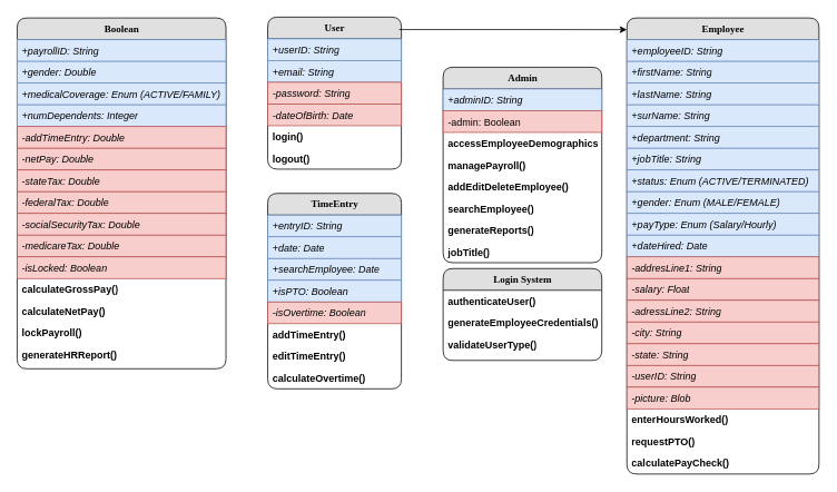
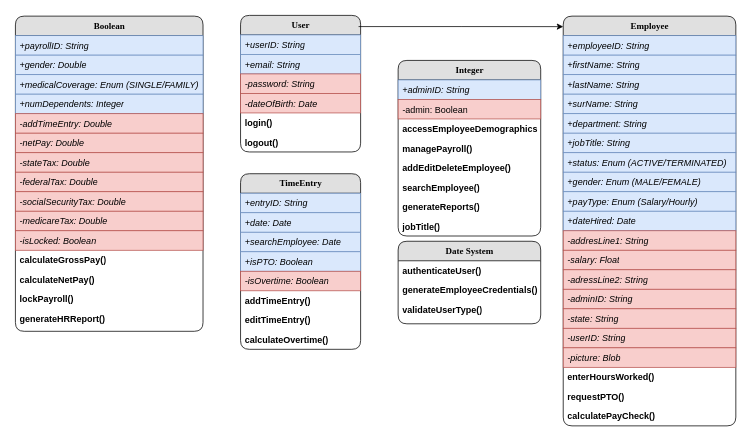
  <mxCell id="0" />
  <mxCell id="1" parent="0" />
  <mxCell id="2" value="User" style="swimlane;html=1;fontStyle=1;childLayout=stackLayout;horizontal=1;startSize=26;fillColor=#e0e0e0;horizontalStack=0;resizeParent=1;resizeLast=0;collapsible=1;marginBottom=0;swimlaneFillColor=#ffffff;align=center;rounded=1;shadow=0;comic=0;labelBackgroundColor=none;strokeWidth=1;fontFamily=Verdana;fontSize=12;fontColor=#000000;" parent="1" vertex="1"><mxGeometry x="320" y="20" width="160" height="182" as="geometry" /></mxCell>
  <mxCell id="3" value="+userID: String" style="text;html=1;strokeColor=#6c8ebf;fillColor=#dae8fc;spacingLeft=4;spacingRight=4;whiteSpace=wrap;overflow=hidden;rotatable=0;points=[[0,0.5],[1,0.5]];portConstraint=eastwest;fontStyle=2;fontColor=#000000;" parent="2" vertex="1"><mxGeometry y="26" width="160" height="26" as="geometry" /></mxCell>
  <mxCell id="4" value="+email: String" style="text;html=1;strokeColor=#6c8ebf;fillColor=#dae8fc;spacingLeft=4;spacingRight=4;whiteSpace=wrap;overflow=hidden;rotatable=0;points=[[0,0.5],[1,0.5]];portConstraint=eastwest;fontStyle=2;fontColor=#000000;" parent="2" vertex="1"><mxGeometry y="52" width="160" height="26" as="geometry" /></mxCell>
  <mxCell id="5" value="-password: String" style="text;html=1;strokeColor=#b85450;fillColor=#f8cecc;spacingLeft=4;spacingRight=4;whiteSpace=wrap;overflow=hidden;rotatable=0;points=[[0,0.5],[1,0.5]];portConstraint=eastwest;fontStyle=2;fontColor=#000000;" parent="2" vertex="1"><mxGeometry y="78" width="160" height="26" as="geometry" /></mxCell>
  <mxCell id="6" value="-dateOfBirth: Date" style="text;html=1;strokeColor=#b85450;fillColor=#f8cecc;spacingLeft=4;spacingRight=4;whiteSpace=wrap;overflow=hidden;rotatable=0;points=[[0,0.5],[1,0.5]];portConstraint=eastwest;fontStyle=2;fontColor=#000000;" parent="2" vertex="1"><mxGeometry y="104" width="160" height="26" as="geometry" /></mxCell>
  <mxCell id="7" value="login()" style="text;html=1;strokeColor=none;fillColor=none;spacingLeft=4;spacingRight=4;whiteSpace=wrap;overflow=hidden;rotatable=0;points=[[0,0.5],[1,0.5]];portConstraint=eastwest;fontStyle=1;fontColor=#000000;" parent="2" vertex="1"><mxGeometry y="130" width="160" height="26" as="geometry" /></mxCell>
  <mxCell id="8" value="logout()" style="text;html=1;strokeColor=none;fillColor=none;spacingLeft=4;spacingRight=4;whiteSpace=wrap;overflow=hidden;rotatable=0;points=[[0,0.5],[1,0.5]];portConstraint=eastwest;fontStyle=1;fontColor=#000000;" parent="2" vertex="1"><mxGeometry y="156" width="160" height="26" as="geometry" /></mxCell>
- <mxCell id="9" value="Admin" style="swimlane;html=1;fontStyle=1;childLayout=stackLayout;horizontal=1;startSize=26;fillColor=#e0e0e0;horizontalStack=0;resizeParent=1;resizeLast=0;collapsible=1;marginBottom=0;swimlaneFillColor=#ffffff;align=center;rounded=1;shadow=0;comic=0;labelBackgroundColor=none;strokeWidth=1;fontFamily=Verdana;fontSize=12;fontColor=#000000;" parent="1" vertex="1"><mxGeometry x="530" y="80" width="190" height="234" as="geometry" /></mxCell>
+ <mxCell id="9" value="Integer" style="swimlane;html=1;fontStyle=1;childLayout=stackLayout;horizontal=1;startSize=26;fillColor=#e0e0e0;horizontalStack=0;resizeParent=1;resizeLast=0;collapsible=1;marginBottom=0;swimlaneFillColor=#ffffff;align=center;rounded=1;shadow=0;comic=0;labelBackgroundColor=none;strokeWidth=1;fontFamily=Verdana;fontSize=12;fontColor=#000000;" parent="1" vertex="1"><mxGeometry x="530" y="80" width="190" height="234" as="geometry" /></mxCell>
  <mxCell id="10" value="+adminID: String" style="text;html=1;strokeColor=#6c8ebf;fillColor=#dae8fc;spacingLeft=4;spacingRight=4;whiteSpace=wrap;overflow=hidden;rotatable=0;points=[[0,0.5],[1,0.5]];portConstraint=eastwest;fontStyle=2;fontColor=#000000;" parent="9" vertex="1"><mxGeometry y="26" width="190" height="26" as="geometry" /></mxCell>
  <mxCell id="11" value="-&lt;span style=&quot;font-style: normal;&quot;&gt;admin: Boolean&lt;/span&gt;" style="text;html=1;strokeColor=#b85450;fillColor=#f8cecc;spacingLeft=4;spacingRight=4;whiteSpace=wrap;overflow=hidden;rotatable=0;points=[[0,0.5],[1,0.5]];portConstraint=eastwest;fontStyle=2;fontColor=#000000;" parent="9" vertex="1"><mxGeometry y="52" width="190" height="26" as="geometry" /></mxCell>
  <mxCell id="12" value="accessEmployeeDemographics()" style="text;html=1;strokeColor=none;fillColor=none;spacingLeft=4;spacingRight=4;whiteSpace=wrap;overflow=hidden;rotatable=0;points=[[0,0.5],[1,0.5]];portConstraint=eastwest;fontStyle=1;fontColor=#000000;" parent="9" vertex="1"><mxGeometry y="78" width="190" height="26" as="geometry" /></mxCell>
  <mxCell id="13" value="managePayroll()" style="text;html=1;strokeColor=none;fillColor=none;spacingLeft=4;spacingRight=4;whiteSpace=wrap;overflow=hidden;rotatable=0;points=[[0,0.5],[1,0.5]];portConstraint=eastwest;fontStyle=1;fontColor=#000000;" parent="9" vertex="1"><mxGeometry y="104" width="190" height="26" as="geometry" /></mxCell>
  <mxCell id="14" value="addEditDeleteEmployee()" style="text;html=1;strokeColor=none;fillColor=none;spacingLeft=4;spacingRight=4;whiteSpace=wrap;overflow=hidden;rotatable=0;points=[[0,0.5],[1,0.5]];portConstraint=eastwest;fontStyle=1;fontColor=#000000;" parent="9" vertex="1"><mxGeometry y="130" width="190" height="26" as="geometry" /></mxCell>
  <mxCell id="15" value="searchEmployee()" style="text;html=1;strokeColor=none;fillColor=none;spacingLeft=4;spacingRight=4;whiteSpace=wrap;overflow=hidden;rotatable=0;points=[[0,0.5],[1,0.5]];portConstraint=eastwest;fontStyle=1;fontColor=#000000;" parent="9" vertex="1"><mxGeometry y="156" width="190" height="26" as="geometry" /></mxCell>
  <mxCell id="16" value="generateReports()" style="text;html=1;strokeColor=none;fillColor=none;spacingLeft=4;spacingRight=4;whiteSpace=wrap;overflow=hidden;rotatable=0;points=[[0,0.5],[1,0.5]];portConstraint=eastwest;fontStyle=1;fontColor=#000000;" parent="9" vertex="1"><mxGeometry y="182" width="190" height="26" as="geometry" /></mxCell>
  <mxCell id="17" value="jobTitle()" style="text;html=1;strokeColor=none;fillColor=none;spacingLeft=4;spacingRight=4;whiteSpace=wrap;overflow=hidden;rotatable=0;points=[[0,0.5],[1,0.5]];portConstraint=eastwest;fontStyle=1;fontColor=#000000;" parent="9" vertex="1"><mxGeometry y="208" width="190" height="26" as="geometry" /></mxCell>
  <mxCell id="18" value="Boolean" style="swimlane;html=1;fontStyle=1;childLayout=stackLayout;horizontal=1;startSize=26;fillColor=#e0e0e0;horizontalStack=0;resizeParent=1;resizeLast=0;collapsible=1;marginBottom=0;swimlaneFillColor=#ffffff;align=center;rounded=1;shadow=0;comic=0;labelBackgroundColor=none;strokeWidth=1;fontFamily=Verdana;fontSize=12;fontColor=#000000;" parent="1" vertex="1"><mxGeometry x="20" y="21" width="250" height="420" as="geometry" /></mxCell>
  <mxCell id="19" value="+payrollID: String" style="text;html=1;strokeColor=#6c8ebf;fillColor=#dae8fc;spacingLeft=4;spacingRight=4;whiteSpace=wrap;overflow=hidden;rotatable=0;points=[[0,0.5],[1,0.5]];portConstraint=eastwest;fontStyle=2;fontColor=#000000;" parent="18" vertex="1"><mxGeometry y="26" width="250" height="26" as="geometry" /></mxCell>
  <mxCell id="20" value="+gender: Double" style="text;html=1;strokeColor=#6c8ebf;fillColor=#dae8fc;spacingLeft=4;spacingRight=4;whiteSpace=wrap;overflow=hidden;rotatable=0;points=[[0,0.5],[1,0.5]];portConstraint=eastwest;fontStyle=2;fontColor=#000000;" parent="18" vertex="1"><mxGeometry y="52" width="250" height="26" as="geometry" /></mxCell>
- <mxCell id="21" value="+medicalCoverage: Enum (ACTIVE/FAMILY)" style="text;html=1;strokeColor=#6c8ebf;fillColor=#dae8fc;spacingLeft=4;spacingRight=4;whiteSpace=wrap;overflow=hidden;rotatable=0;points=[[0,0.5],[1,0.5]];portConstraint=eastwest;fontStyle=2;fontColor=#000000;" parent="18" vertex="1"><mxGeometry y="78" width="250" height="26" as="geometry" /></mxCell>
+ <mxCell id="21" value="+medicalCoverage: Enum (SINGLE/FAMILY)" style="text;html=1;strokeColor=#6c8ebf;fillColor=#dae8fc;spacingLeft=4;spacingRight=4;whiteSpace=wrap;overflow=hidden;rotatable=0;points=[[0,0.5],[1,0.5]];portConstraint=eastwest;fontStyle=2;fontColor=#000000;" parent="18" vertex="1"><mxGeometry y="78" width="250" height="26" as="geometry" /></mxCell>
  <mxCell id="22" value="+numDependents: Integer" style="text;html=1;strokeColor=#6c8ebf;fillColor=#dae8fc;spacingLeft=4;spacingRight=4;whiteSpace=wrap;overflow=hidden;rotatable=0;points=[[0,0.5],[1,0.5]];portConstraint=eastwest;fontStyle=2;fontColor=#000000;" parent="18" vertex="1"><mxGeometry y="104" width="250" height="26" as="geometry" /></mxCell>
  <mxCell id="23" value="-addTimeEntry: Double" style="text;html=1;strokeColor=#b85450;fillColor=#f8cecc;spacingLeft=4;spacingRight=4;whiteSpace=wrap;overflow=hidden;rotatable=0;points=[[0,0.5],[1,0.5]];portConstraint=eastwest;fontStyle=2;fontColor=#000000;" parent="18" vertex="1"><mxGeometry y="130" width="250" height="26" as="geometry" /></mxCell>
  <mxCell id="24" value="-netPay: Double" style="text;html=1;strokeColor=#b85450;fillColor=#f8cecc;spacingLeft=4;spacingRight=4;whiteSpace=wrap;overflow=hidden;rotatable=0;points=[[0,0.5],[1,0.5]];portConstraint=eastwest;fontStyle=2;fontColor=#000000;" parent="18" vertex="1"><mxGeometry y="156" width="250" height="26" as="geometry" /></mxCell>
  <mxCell id="25" value="-stateTax: Double" style="text;html=1;strokeColor=#b85450;fillColor=#f8cecc;spacingLeft=4;spacingRight=4;whiteSpace=wrap;overflow=hidden;rotatable=0;points=[[0,0.5],[1,0.5]];portConstraint=eastwest;fontStyle=2;fontColor=#000000;" parent="18" vertex="1"><mxGeometry y="182" width="250" height="26" as="geometry" /></mxCell>
  <mxCell id="26" value="-federalTax: Double" style="text;html=1;strokeColor=#b85450;fillColor=#f8cecc;spacingLeft=4;spacingRight=4;whiteSpace=wrap;overflow=hidden;rotatable=0;points=[[0,0.5],[1,0.5]];portConstraint=eastwest;fontStyle=2;fontColor=#000000;" parent="18" vertex="1"><mxGeometry y="208" width="250" height="26" as="geometry" /></mxCell>
  <mxCell id="27" value="-socialSecurityTax: Double" style="text;html=1;strokeColor=#b85450;fillColor=#f8cecc;spacingLeft=4;spacingRight=4;whiteSpace=wrap;overflow=hidden;rotatable=0;points=[[0,0.5],[1,0.5]];portConstraint=eastwest;fontStyle=2;fontColor=#000000;" parent="18" vertex="1"><mxGeometry y="234" width="250" height="26" as="geometry" /></mxCell>
  <mxCell id="28" value="-medicareTax: Double" style="text;html=1;strokeColor=#b85450;fillColor=#f8cecc;spacingLeft=4;spacingRight=4;whiteSpace=wrap;overflow=hidden;rotatable=0;points=[[0,0.5],[1,0.5]];portConstraint=eastwest;fontStyle=2;fontColor=#000000;" parent="18" vertex="1"><mxGeometry y="260" width="250" height="26" as="geometry" /></mxCell>
  <mxCell id="29" value="-isLocked: Boolean" style="text;html=1;strokeColor=#b85450;fillColor=#f8cecc;spacingLeft=4;spacingRight=4;whiteSpace=wrap;overflow=hidden;rotatable=0;points=[[0,0.5],[1,0.5]];portConstraint=eastwest;fontStyle=2;fontColor=#000000;" parent="18" vertex="1"><mxGeometry y="286" width="250" height="26" as="geometry" /></mxCell>
  <mxCell id="30" value="calculateGrossPay()" style="text;html=1;strokeColor=none;fillColor=none;spacingLeft=4;spacingRight=4;whiteSpace=wrap;overflow=hidden;rotatable=0;points=[[0,0.5],[1,0.5]];portConstraint=eastwest;fontStyle=1;fontColor=#000000;" parent="18" vertex="1"><mxGeometry y="312" width="250" height="26" as="geometry" /></mxCell>
  <mxCell id="31" value="calculateNetPay()" style="text;html=1;strokeColor=none;fillColor=none;spacingLeft=4;spacingRight=4;whiteSpace=wrap;overflow=hidden;rotatable=0;points=[[0,0.5],[1,0.5]];portConstraint=eastwest;fontStyle=1;fontColor=#000000;" parent="18" vertex="1"><mxGeometry y="338" width="250" height="26" as="geometry" /></mxCell>
  <mxCell id="32" value="lockPayroll()" style="text;html=1;strokeColor=none;fillColor=none;spacingLeft=4;spacingRight=4;whiteSpace=wrap;overflow=hidden;rotatable=0;points=[[0,0.5],[1,0.5]];portConstraint=eastwest;fontStyle=1;fontColor=#000000;" parent="18" vertex="1"><mxGeometry y="364" width="250" height="26" as="geometry" /></mxCell>
  <mxCell id="33" value="generateHRReport()" style="text;html=1;strokeColor=none;fillColor=none;spacingLeft=4;spacingRight=4;whiteSpace=wrap;overflow=hidden;rotatable=0;points=[[0,0.5],[1,0.5]];portConstraint=eastwest;fontStyle=1;fontColor=#000000;" parent="18" vertex="1"><mxGeometry y="390" width="250" height="26" as="geometry" /></mxCell>
  <mxCell id="34" value="TimeEntry" style="swimlane;html=1;fontStyle=1;childLayout=stackLayout;horizontal=1;startSize=26;fillColor=#e0e0e0;horizontalStack=0;resizeParent=1;resizeLast=0;collapsible=1;marginBottom=0;swimlaneFillColor=#ffffff;align=center;rounded=1;shadow=0;comic=0;labelBackgroundColor=none;strokeWidth=1;fontFamily=Verdana;fontSize=12;fontColor=#000000;" parent="1" vertex="1"><mxGeometry x="320" y="231" width="160" height="234" as="geometry" /></mxCell>
  <mxCell id="35" value="+entryID: String" style="text;html=1;strokeColor=#6c8ebf;fillColor=#dae8fc;spacingLeft=4;spacingRight=4;whiteSpace=wrap;overflow=hidden;rotatable=0;points=[[0,0.5],[1,0.5]];portConstraint=eastwest;fontStyle=2;fontColor=#000000;" parent="34" vertex="1"><mxGeometry y="26" width="160" height="26" as="geometry" /></mxCell>
  <mxCell id="36" value="+date: Date" style="text;html=1;strokeColor=#6c8ebf;fillColor=#dae8fc;spacingLeft=4;spacingRight=4;whiteSpace=wrap;overflow=hidden;rotatable=0;points=[[0,0.5],[1,0.5]];portConstraint=eastwest;fontStyle=2;fontColor=#000000;" parent="34" vertex="1"><mxGeometry y="52" width="160" height="26" as="geometry" /></mxCell>
  <mxCell id="37" value="+searchEmployee: Date" style="text;html=1;strokeColor=#6c8ebf;fillColor=#dae8fc;spacingLeft=4;spacingRight=4;whiteSpace=wrap;overflow=hidden;rotatable=0;points=[[0,0.5],[1,0.5]];portConstraint=eastwest;fontStyle=2;fontColor=#000000;" parent="34" vertex="1"><mxGeometry y="78" width="160" height="26" as="geometry" /></mxCell>
  <mxCell id="38" value="+isPTO: Boolean" style="text;html=1;strokeColor=#6c8ebf;fillColor=#dae8fc;spacingLeft=4;spacingRight=4;whiteSpace=wrap;overflow=hidden;rotatable=0;points=[[0,0.5],[1,0.5]];portConstraint=eastwest;fontStyle=2;fontColor=#000000;" parent="34" vertex="1"><mxGeometry y="104" width="160" height="26" as="geometry" /></mxCell>
  <mxCell id="39" value="-isOvertime: Boolean" style="text;html=1;strokeColor=#b85450;fillColor=#f8cecc;spacingLeft=4;spacingRight=4;whiteSpace=wrap;overflow=hidden;rotatable=0;points=[[0,0.5],[1,0.5]];portConstraint=eastwest;fontStyle=2;fontColor=#000000;" parent="34" vertex="1"><mxGeometry y="130" width="160" height="26" as="geometry" /></mxCell>
  <mxCell id="40" value="addTimeEntry()" style="text;html=1;strokeColor=none;fillColor=none;spacingLeft=4;spacingRight=4;whiteSpace=wrap;overflow=hidden;rotatable=0;points=[[0,0.5],[1,0.5]];portConstraint=eastwest;fontStyle=1;fontColor=#000000;" parent="34" vertex="1"><mxGeometry y="156" width="160" height="26" as="geometry" /></mxCell>
  <mxCell id="41" value="editTimeEntry()" style="text;html=1;strokeColor=none;fillColor=none;spacingLeft=4;spacingRight=4;whiteSpace=wrap;overflow=hidden;rotatable=0;points=[[0,0.5],[1,0.5]];portConstraint=eastwest;fontStyle=1;fontColor=#000000;" parent="34" vertex="1"><mxGeometry y="182" width="160" height="26" as="geometry" /></mxCell>
  <mxCell id="42" value="calculateOvertime()" style="text;html=1;strokeColor=none;fillColor=none;spacingLeft=4;spacingRight=4;whiteSpace=wrap;overflow=hidden;rotatable=0;points=[[0,0.5],[1,0.5]];portConstraint=eastwest;fontStyle=1;fontColor=#000000;" parent="34" vertex="1"><mxGeometry y="208" width="160" height="26" as="geometry" /></mxCell>
- <mxCell id="43" value="Login System" style="swimlane;html=1;fontStyle=1;childLayout=stackLayout;horizontal=1;startSize=26;fillColor=#e0e0e0;horizontalStack=0;resizeParent=1;resizeLast=0;collapsible=1;marginBottom=0;swimlaneFillColor=#ffffff;align=center;rounded=1;shadow=0;comic=0;labelBackgroundColor=none;strokeWidth=1;fontFamily=Verdana;fontSize=12;fontColor=#000000;" parent="1" vertex="1"><mxGeometry x="530" y="321" width="190" height="110" as="geometry" /></mxCell>
+ <mxCell id="43" value="Date System" style="swimlane;html=1;fontStyle=1;childLayout=stackLayout;horizontal=1;startSize=26;fillColor=#e0e0e0;horizontalStack=0;resizeParent=1;resizeLast=0;collapsible=1;marginBottom=0;swimlaneFillColor=#ffffff;align=center;rounded=1;shadow=0;comic=0;labelBackgroundColor=none;strokeWidth=1;fontFamily=Verdana;fontSize=12;fontColor=#000000;" parent="1" vertex="1"><mxGeometry x="530" y="321" width="190" height="110" as="geometry" /></mxCell>
  <mxCell id="44" value="authenticateUser()" style="text;html=1;strokeColor=none;fillColor=none;spacingLeft=4;spacingRight=4;whiteSpace=wrap;overflow=hidden;rotatable=0;points=[[0,0.5],[1,0.5]];portConstraint=eastwest;fontStyle=1;fontColor=#000000;" parent="43" vertex="1"><mxGeometry y="26" width="190" height="26" as="geometry" /></mxCell>
  <mxCell id="45" value="generateEmployeeCredentials()" style="text;html=1;strokeColor=none;fillColor=none;spacingLeft=4;spacingRight=4;whiteSpace=wrap;overflow=hidden;rotatable=0;points=[[0,0.5],[1,0.5]];portConstraint=eastwest;fontStyle=1;fontColor=#000000;" parent="43" vertex="1"><mxGeometry y="52" width="190" height="26" as="geometry" /></mxCell>
  <mxCell id="46" value="validateUserType()" style="text;html=1;strokeColor=none;fillColor=none;spacingLeft=4;spacingRight=4;whiteSpace=wrap;overflow=hidden;rotatable=0;points=[[0,0.5],[1,0.5]];portConstraint=eastwest;fontStyle=1;fontColor=#000000;" parent="43" vertex="1"><mxGeometry y="78" width="190" height="26" as="geometry" /></mxCell>
  <mxCell id="47" value="Employee" style="swimlane;html=1;fontStyle=1;childLayout=stackLayout;horizontal=1;startSize=26;fillColor=#e0e0e0;horizontalStack=0;resizeParent=1;resizeLast=0;collapsible=1;marginBottom=0;swimlaneFillColor=#ffffff;align=center;rounded=1;shadow=0;comic=0;labelBackgroundColor=none;strokeWidth=1;fontFamily=Verdana;fontSize=12;fontColor=#000000;" parent="1" vertex="1"><mxGeometry x="750" y="21" width="230" height="546" as="geometry" /></mxCell>
  <mxCell id="48" value="+employeeID: String" style="text;html=1;strokeColor=#6c8ebf;fillColor=#dae8fc;spacingLeft=4;spacingRight=4;whiteSpace=wrap;overflow=hidden;rotatable=0;points=[[0,0.5],[1,0.5]];portConstraint=eastwest;fontStyle=2;fontColor=#000000;" parent="47" vertex="1"><mxGeometry y="26" width="230" height="26" as="geometry" /></mxCell>
  <mxCell id="49" value="+firstName: String" style="text;html=1;strokeColor=#6c8ebf;fillColor=#dae8fc;spacingLeft=4;spacingRight=4;whiteSpace=wrap;overflow=hidden;rotatable=0;points=[[0,0.5],[1,0.5]];portConstraint=eastwest;fontStyle=2;fontColor=#000000;" parent="47" vertex="1"><mxGeometry y="52" width="230" height="26" as="geometry" /></mxCell>
  <mxCell id="50" value="+lastName: String" style="text;html=1;strokeColor=#6c8ebf;fillColor=#dae8fc;spacingLeft=4;spacingRight=4;whiteSpace=wrap;overflow=hidden;rotatable=0;points=[[0,0.5],[1,0.5]];portConstraint=eastwest;fontStyle=2;fontColor=#000000;" parent="47" vertex="1"><mxGeometry y="78" width="230" height="26" as="geometry" /></mxCell>
  <mxCell id="51" value="+surName: String" style="text;html=1;strokeColor=#6c8ebf;fillColor=#dae8fc;spacingLeft=4;spacingRight=4;whiteSpace=wrap;overflow=hidden;rotatable=0;points=[[0,0.5],[1,0.5]];portConstraint=eastwest;fontStyle=2;fontColor=#000000;" parent="47" vertex="1"><mxGeometry y="104" width="230" height="26" as="geometry" /></mxCell>
  <mxCell id="52" value="+department: String" style="text;html=1;strokeColor=#6c8ebf;fillColor=#dae8fc;spacingLeft=4;spacingRight=4;whiteSpace=wrap;overflow=hidden;rotatable=0;points=[[0,0.5],[1,0.5]];portConstraint=eastwest;fontStyle=2;fontColor=#000000;" parent="47" vertex="1"><mxGeometry y="130" width="230" height="26" as="geometry" /></mxCell>
  <mxCell id="53" value="+jobTitle: String" style="text;html=1;strokeColor=#6c8ebf;fillColor=#dae8fc;spacingLeft=4;spacingRight=4;whiteSpace=wrap;overflow=hidden;rotatable=0;points=[[0,0.5],[1,0.5]];portConstraint=eastwest;fontStyle=2;fontColor=#000000;" parent="47" vertex="1"><mxGeometry y="156" width="230" height="26" as="geometry" /></mxCell>
  <mxCell id="54" value="+status: Enum (ACTIVE/TERMINATED)" style="text;html=1;strokeColor=#6c8ebf;fillColor=#dae8fc;spacingLeft=4;spacingRight=4;whiteSpace=wrap;overflow=hidden;rotatable=0;points=[[0,0.5],[1,0.5]];portConstraint=eastwest;fontStyle=2;fontColor=#000000;" parent="47" vertex="1"><mxGeometry y="182" width="230" height="26" as="geometry" /></mxCell>
  <mxCell id="55" value="+gender: Enum (MALE/FEMALE)" style="text;html=1;strokeColor=#6c8ebf;fillColor=#dae8fc;spacingLeft=4;spacingRight=4;whiteSpace=wrap;overflow=hidden;rotatable=0;points=[[0,0.5],[1,0.5]];portConstraint=eastwest;fontStyle=2;fontColor=#000000;" parent="47" vertex="1"><mxGeometry y="208" width="230" height="26" as="geometry" /></mxCell>
  <mxCell id="56" value="+payType: Enum (Salary/Hourly)" style="text;html=1;strokeColor=#6c8ebf;fillColor=#dae8fc;spacingLeft=4;spacingRight=4;whiteSpace=wrap;overflow=hidden;rotatable=0;points=[[0,0.5],[1,0.5]];portConstraint=eastwest;fontStyle=2;fontColor=#000000;" parent="47" vertex="1"><mxGeometry y="234" width="230" height="26" as="geometry" /></mxCell>
  <mxCell id="57" value="+dateHired: Date" style="text;html=1;strokeColor=#6c8ebf;fillColor=#dae8fc;spacingLeft=4;spacingRight=4;whiteSpace=wrap;overflow=hidden;rotatable=0;points=[[0,0.5],[1,0.5]];portConstraint=eastwest;fontStyle=2;fontColor=#000000;" parent="47" vertex="1"><mxGeometry y="260" width="230" height="26" as="geometry" /></mxCell>
  <mxCell id="58" value="-addresLine1: String" style="text;html=1;strokeColor=#b85450;fillColor=#f8cecc;spacingLeft=4;spacingRight=4;whiteSpace=wrap;overflow=hidden;rotatable=0;points=[[0,0.5],[1,0.5]];portConstraint=eastwest;fontStyle=2;fontColor=#000000;" parent="47" vertex="1"><mxGeometry y="286" width="230" height="26" as="geometry" /></mxCell>
  <mxCell id="59" value="-salary: Float" style="text;html=1;strokeColor=#b85450;fillColor=#f8cecc;spacingLeft=4;spacingRight=4;whiteSpace=wrap;overflow=hidden;rotatable=0;points=[[0,0.5],[1,0.5]];portConstraint=eastwest;fontStyle=2;fontColor=#000000;" parent="47" vertex="1"><mxGeometry y="312" width="230" height="26" as="geometry" /></mxCell>
  <mxCell id="60" value="-adressLine2: String" style="text;html=1;strokeColor=#b85450;fillColor=#f8cecc;spacingLeft=4;spacingRight=4;whiteSpace=wrap;overflow=hidden;rotatable=0;points=[[0,0.5],[1,0.5]];portConstraint=eastwest;fontStyle=2;fontColor=#000000;" parent="47" vertex="1"><mxGeometry y="338" width="230" height="26" as="geometry" /></mxCell>
- <mxCell id="61" value="-city: String" style="text;html=1;strokeColor=#b85450;fillColor=#f8cecc;spacingLeft=4;spacingRight=4;whiteSpace=wrap;overflow=hidden;rotatable=0;points=[[0,0.5],[1,0.5]];portConstraint=eastwest;fontStyle=2;fontColor=#000000;" parent="47" vertex="1"><mxGeometry y="364" width="230" height="26" as="geometry" /></mxCell>
+ <mxCell id="61" value="-adminID: String" style="text;html=1;strokeColor=#b85450;fillColor=#f8cecc;spacingLeft=4;spacingRight=4;whiteSpace=wrap;overflow=hidden;rotatable=0;points=[[0,0.5],[1,0.5]];portConstraint=eastwest;fontStyle=2;fontColor=#000000;" parent="47" vertex="1"><mxGeometry y="364" width="230" height="26" as="geometry" /></mxCell>
  <mxCell id="62" value="-state: String" style="text;html=1;strokeColor=#b85450;fillColor=#f8cecc;spacingLeft=4;spacingRight=4;whiteSpace=wrap;overflow=hidden;rotatable=0;points=[[0,0.5],[1,0.5]];portConstraint=eastwest;fontStyle=2;fontColor=#000000;" parent="47" vertex="1"><mxGeometry y="390" width="230" height="26" as="geometry" /></mxCell>
  <mxCell id="63" value="-userID: String" style="text;html=1;strokeColor=#b85450;fillColor=#f8cecc;spacingLeft=4;spacingRight=4;whiteSpace=wrap;overflow=hidden;rotatable=0;points=[[0,0.5],[1,0.5]];portConstraint=eastwest;fontStyle=2;fontColor=#000000;" parent="47" vertex="1"><mxGeometry y="416" width="230" height="26" as="geometry" /></mxCell>
  <mxCell id="64" value="-picture: Blob" style="text;html=1;strokeColor=#b85450;fillColor=#f8cecc;spacingLeft=4;spacingRight=4;whiteSpace=wrap;overflow=hidden;rotatable=0;points=[[0,0.5],[1,0.5]];portConstraint=eastwest;fontStyle=2;fontColor=#000000;" parent="47" vertex="1"><mxGeometry y="442" width="230" height="26" as="geometry" /></mxCell>
  <mxCell id="65" value="enterHoursWorked()" style="text;html=1;strokeColor=none;fillColor=none;spacingLeft=4;spacingRight=4;whiteSpace=wrap;overflow=hidden;rotatable=0;points=[[0,0.5],[1,0.5]];portConstraint=eastwest;fontStyle=1;fontColor=#000000;" parent="47" vertex="1"><mxGeometry y="468" width="230" height="26" as="geometry" /></mxCell>
  <mxCell id="66" value="requestPTO()" style="text;html=1;strokeColor=none;fillColor=none;spacingLeft=4;spacingRight=4;whiteSpace=wrap;overflow=hidden;rotatable=0;points=[[0,0.5],[1,0.5]];portConstraint=eastwest;fontStyle=1;fontColor=#000000;" parent="47" vertex="1"><mxGeometry y="494" width="230" height="26" as="geometry" /></mxCell>
  <mxCell id="67" value="calculatePayCheck()" style="text;html=1;strokeColor=none;fillColor=none;spacingLeft=4;spacingRight=4;whiteSpace=wrap;overflow=hidden;rotatable=0;points=[[0,0.5],[1,0.5]];portConstraint=eastwest;fontStyle=1;fontColor=#000000;" parent="47" vertex="1"><mxGeometry y="520" width="230" height="26" as="geometry" /></mxCell>
  <mxCell id="68" style="edgeStyle=orthogonalEdgeStyle;rounded=0;orthogonalLoop=1;jettySize=auto;html=1;exitX=0.983;exitY=0.082;exitDx=0;exitDy=0;exitPerimeter=0;fontColor=#000000;" parent="1" source="2" edge="1"><mxGeometry relative="1" as="geometry"><mxPoint x="750" y="35" as="targetPoint" /></mxGeometry></mxCell>
